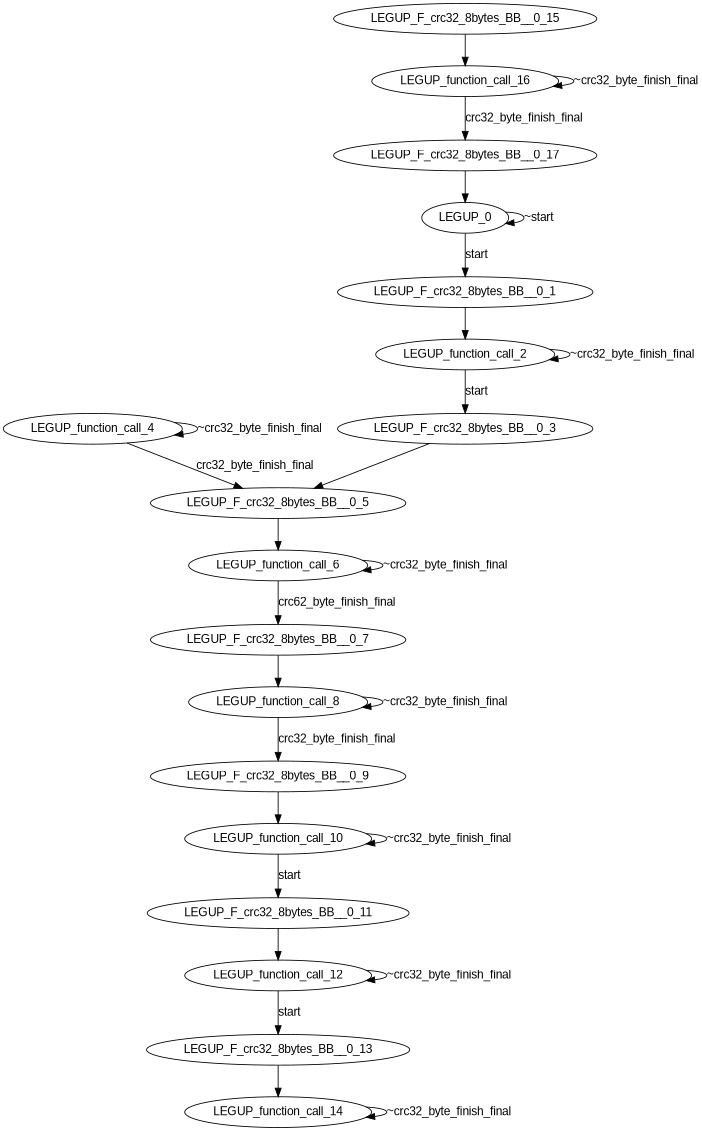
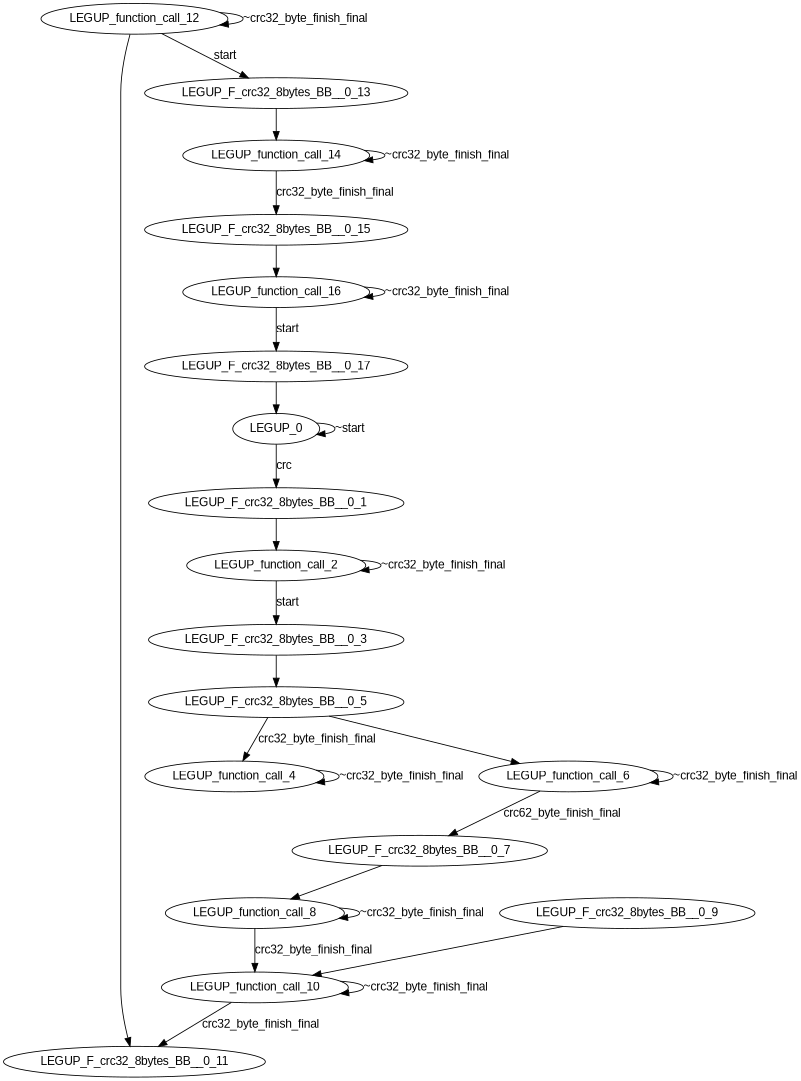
  digraph {
    fontname="Liberation Sans"
    node [fontname="Liberation Sans"]
    edge [fontname="Liberation Sans"]
    n1 [label=LEGUP_F_crc32_8bytes_BB__0_1]
    n2 [label=LEGUP_function_call_2]
    n3 [label=LEGUP_F_crc32_8bytes_BB__0_3]
    n4 [label=LEGUP_0]
    n5 [label=LEGUP_F_crc32_8bytes_BB__0_5]
    n6 [label=LEGUP_function_call_4]
    n7 [label=LEGUP_function_call_6]
    n8 [label=LEGUP_F_crc32_8bytes_BB__0_7]
    n9 [label=LEGUP_function_call_8]
    n10 [label=LEGUP_F_crc32_8bytes_BB__0_9]
    n11 [label=LEGUP_function_call_10]
    n12 [label=LEGUP_F_crc32_8bytes_BB__0_11]
    n13 [label=LEGUP_function_call_12]
    n14 [label=LEGUP_F_crc32_8bytes_BB__0_13]
    n15 [label=LEGUP_function_call_14]
    n16 [label=LEGUP_F_crc32_8bytes_BB__0_15]
    n17 [label=LEGUP_function_call_16]
    n18 [label=LEGUP_F_crc32_8bytes_BB__0_17]
    n1 -> n2
    n2 -> n2 [label="~crc32_byte_finish_final"]
    n2 -> n3 [label=start]
    n3 -> n5
-   n4 -> n1 [label=start]
+   n4 -> n1 [label=crc]
    n4 -> n4 [label="~start"]
    n5 -> n7
-   n6 -> n5 [label=crc32_byte_finish_final]
+   n5 -> n6 [label=crc32_byte_finish_final]
    n6 -> n6 [label="~crc32_byte_finish_final"]
    n7 -> n7 [label="~crc32_byte_finish_final"]
    n7 -> n8 [label=crc62_byte_finish_final]
    n8 -> n9
    n9 -> n9 [label="~crc32_byte_finish_final"]
-   n9 -> n10 [label=crc32_byte_finish_final]
+   n9 -> n11 [label=crc32_byte_finish_final]
    n10 -> n11
    n11 -> n11 [label="~crc32_byte_finish_final"]
-   n11 -> n12 [label=start]
-   n12 -> n13
+   n11 -> n12 [label=crc32_byte_finish_final]
+   n13 -> n12
    n13 -> n13 [label="~crc32_byte_finish_final"]
    n13 -> n14 [label=start]
    n14 -> n15
    n15 -> n15 [label="~crc32_byte_finish_final"]
+   n15 -> n16 [label=crc32_byte_finish_final]
    n16 -> n17
    n17 -> n17 [label="~crc32_byte_finish_final"]
-   n17 -> n18 [label=crc32_byte_finish_final]
+   n17 -> n18 [label=start]
    n18 -> n4
  }
